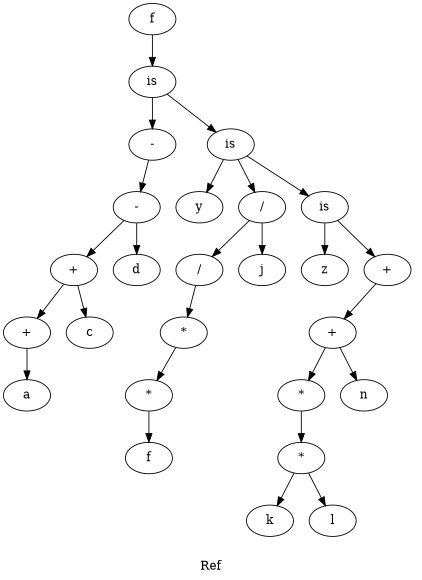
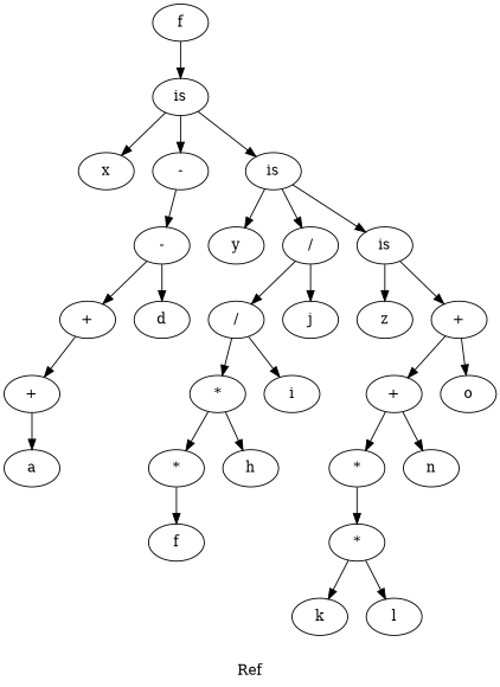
  digraph {
    label=Ref
    n1 [label=f]
    n2 [label=is]
+   n3 [label=x]
    n4 [label="-"]
    n5 [label=is]
    n6 [label="-"]
    n7 [label=y]
    n8 [label="/"]
    n9 [label=is]
    n10 [label="+"]
    n11 [label=d]
    n12 [label="+"]
-   n13 [label=c]
    n14 [label=a]
    n15 [label="/"]
    n16 [label=j]
    n17 [label=z]
    n18 [label="+"]
    n19 [label="*"]
+   n20 [label=i]
    n21 [label="*"]
+   n22 [label=h]
    n23 [label=f]
    n24 [label="+"]
+   n25 [label=o]
    n26 [label="*"]
    n27 [label=n]
    n28 [label="*"]
    n29 [label=k]
    n30 [label=l]
    n1 -> n2
+   n2 -> n3
    n2 -> n4
    n2 -> n5
    n4 -> n6
    n5 -> n7
    n5 -> n8
    n5 -> n9
    n6 -> n10
    n6 -> n11
    n8 -> n15
    n8 -> n16
    n9 -> n17
    n9 -> n18
    n10 -> n12
-   n10 -> n13
    n12 -> n14
    n15 -> n19
+   n15 -> n20
    n18 -> n24
+   n18 -> n25
    n19 -> n21
+   n19 -> n22
    n21 -> n23
    n24 -> n26
    n24 -> n27
    n26 -> n28
    n28 -> n29
    n28 -> n30
  }
